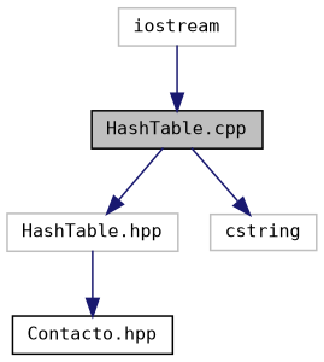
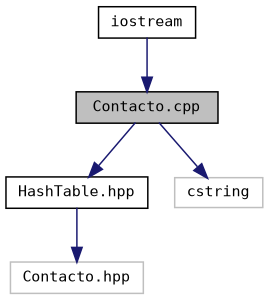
  digraph {
    fontname="DejaVu Sans Mono"
    node [color=black fillcolor=white fontname="DejaVu Sans Mono" fontsize=10 shape=record style=filled]
    edge [color=midnightblue fontname="DejaVu Sans Mono" fontsize=10 labelfontname=Helvetica labelfontsize=10 style=solid]
-   n1 [fillcolor=grey75 fontcolor=black height=0.2 label="HashTable.cpp" width=0.4]
-   n2 [color=grey75 height=0.2 label="HashTable.hpp" width=0.4]
+   n1 [fillcolor=grey75 fontcolor=black height=0.2 label="Contacto.cpp" width=0.4]
+   n2 [height=0.2 label="HashTable.hpp" width=0.4]
    n3 [color=grey75 height=0.2 label=cstring width=0.4]
-   n4 [height=0.2 label="Contacto.hpp" width=0.4]
-   n5 [color=grey75 height=0.2 label=iostream width=0.4]
+   n4 [color=grey75 height=0.2 label="Contacto.hpp" width=0.4]
+   n5 [height=0.2 label=iostream width=0.4]
    n1 -> n2
    n1 -> n3
    n2 -> n4
    n5 -> n1
  }
